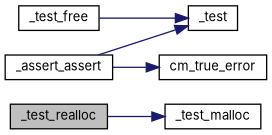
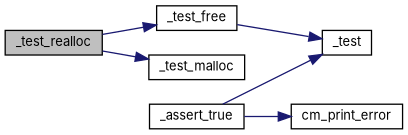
  digraph {
    fontname=Inter
    rankdir=LR
    node [color=black fillcolor=white fontname=Inter fontsize=10 shape=record style=filled]
    edge [color=midnightblue fontname=Inter fontsize=10 labelfontname=Helvetica labelfontsize=10 style=solid]
    n1 [fillcolor=grey75 fontcolor=black height=0.2 label=_test_realloc width=0.4]
    n2 [height=0.2 label=_test_free width=0.4]
    n3 [height=0.2 label=_test_malloc width=0.4]
    n4 [height=0.2 label=_test width=0.4]
-   n5 [height=0.2 label=_assert_assert width=0.4]
-   n6 [height=0.2 label=cm_true_error width=0.4]
+   n5 [height=0.2 label=_assert_true width=0.4]
+   n6 [height=0.2 label=cm_print_error width=0.4]
+   n1 -> n2
    n1 -> n3
    n2 -> n4
    n5 -> n4
    n5 -> n6
  }
